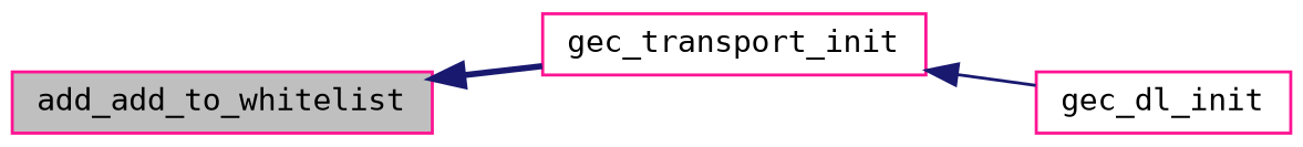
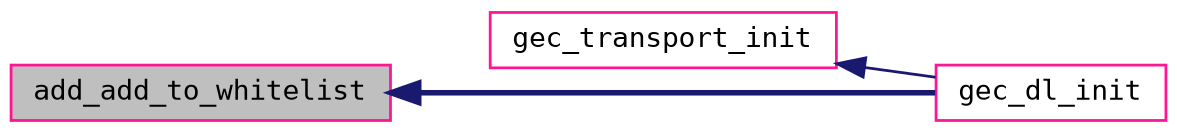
  digraph {
    fontname="DejaVu Sans Mono"
    rankdir=LR
    node [color=deeppink fillcolor=white fontname="DejaVu Sans Mono" fontsize=10 shape=record style=filled]
    edge [color=midnightblue dir=back fontname="DejaVu Sans Mono" fontsize=10 labelfontname=FreeSans labelfontsize=10]
    n1 [fillcolor=grey75 fontcolor=black height=0.2 label=add_add_to_whitelist width=0.4]
    n2 [height=0.2 label=gec_transport_init width=0.4]
    n3 [height=0.2 label=gec_dl_init width=0.4]
-   n1 -> n2 [style=bold]
+   n1 -> n3 [style=bold]
    n2 -> n3 [style=solid]
  }
